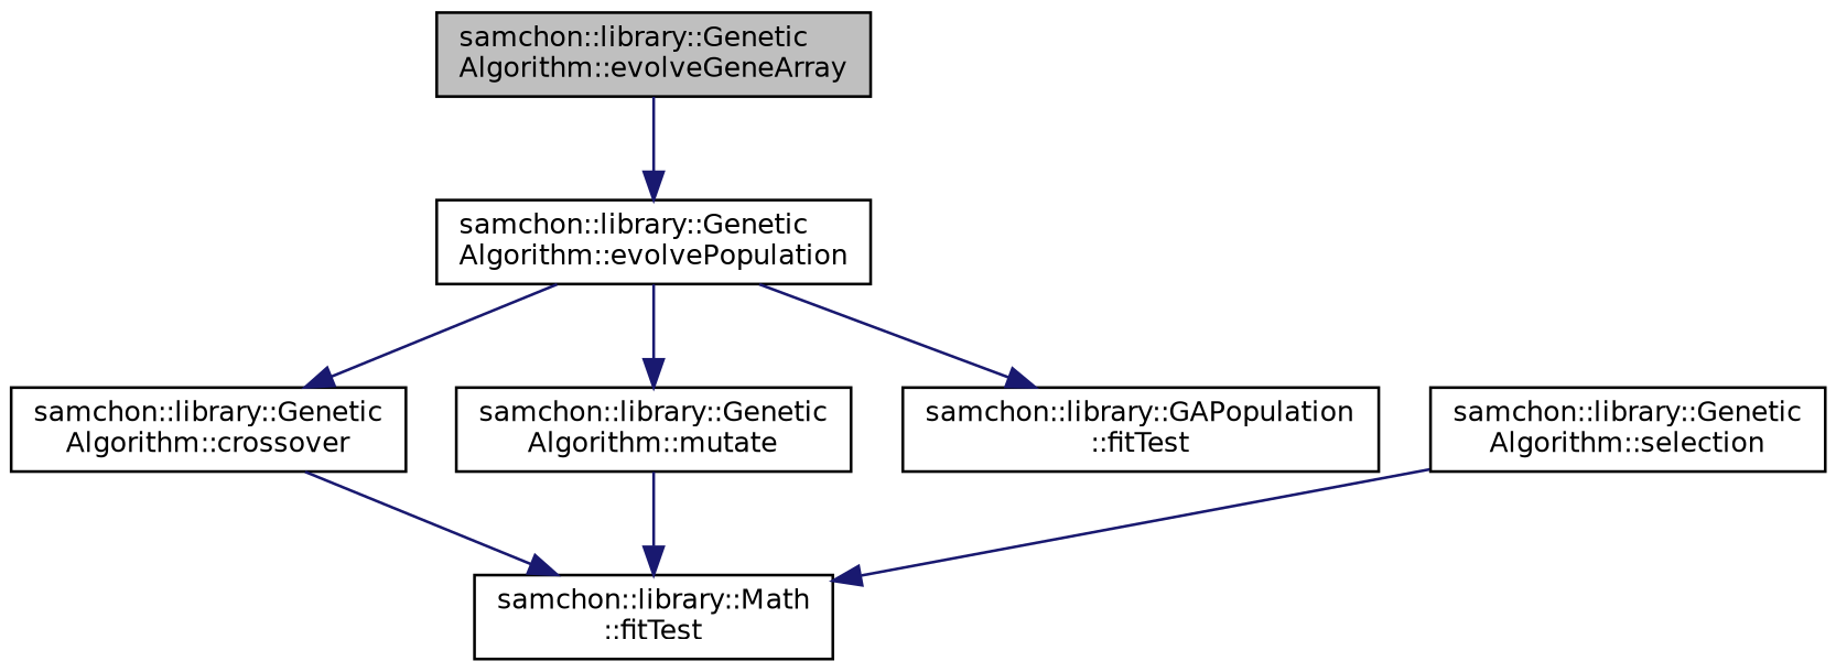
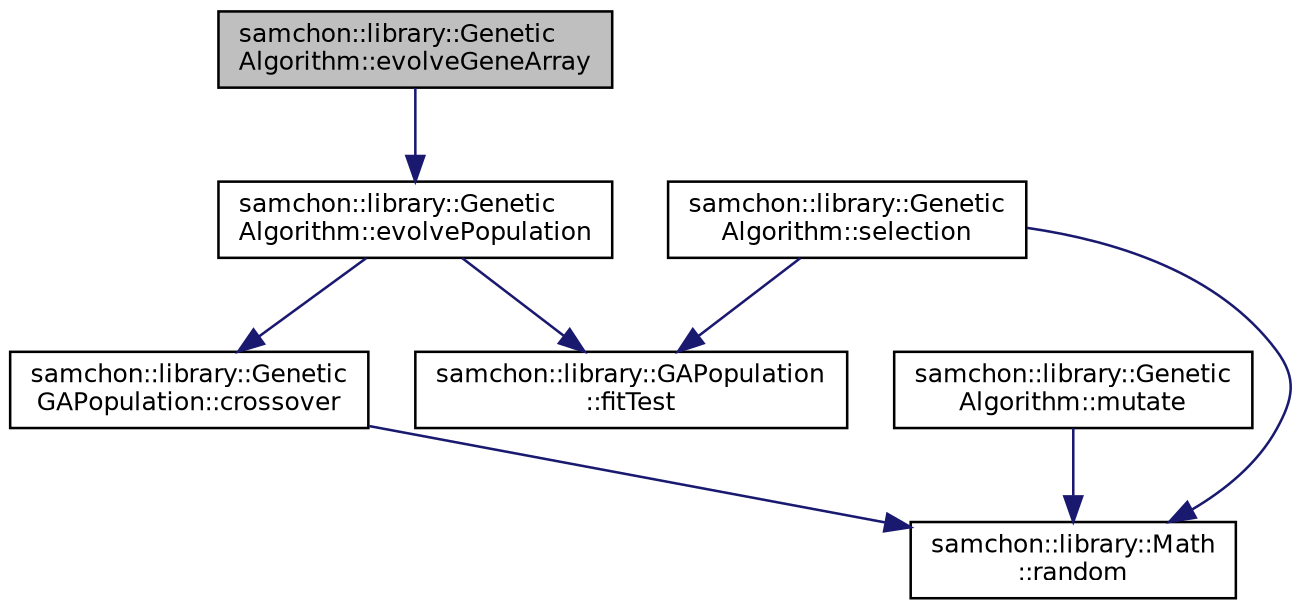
  digraph {
    rankdir=TB
    node [color=black fillcolor=white fontname=Helvetica fontsize=10 shape=record style=filled]
    edge [color=midnightblue fontname=Helvetica fontsize=10 labelfontname=Helvetica labelfontsize=10 style=solid]
    n1 [fillcolor=grey75 fontcolor=black height=0.2 label="samchon::library::Genetic\lAlgorithm::evolveGeneArray" width=0.4]
    n2 [height=0.2 label="samchon::library::Genetic\lAlgorithm::evolvePopulation" width=0.4]
-   n3 [height=0.2 label="samchon::library::Genetic\lAlgorithm::crossover" width=0.4]
+   n3 [height=0.2 label="samchon::library::Genetic\lGAPopulation::crossover" width=0.4]
    n4 [height=0.2 label="samchon::library::Genetic\lAlgorithm::mutate" width=0.4]
    n5 [height=0.2 label="samchon::library::GAPopulation\l::fitTest" width=0.4]
    n6 [height=0.2 label="samchon::library::Genetic\lAlgorithm::selection" width=0.4]
-   n7 [height=0.2 label="samchon::library::Math\l::fitTest" width=0.4]
+   n7 [height=0.2 label="samchon::library::Math\l::random" width=0.4]
    n1 -> n2
    n2 -> n3
-   n2 -> n4
    n2 -> n5
    n3 -> n7
    n4 -> n7
+   n6 -> n5
    n6 -> n7
  }
